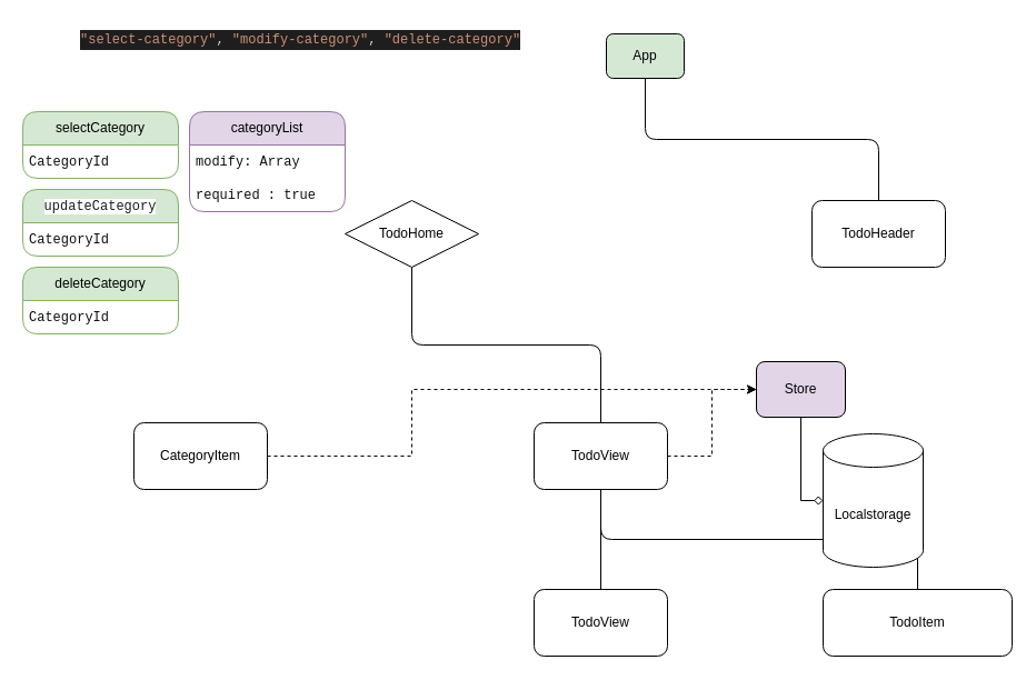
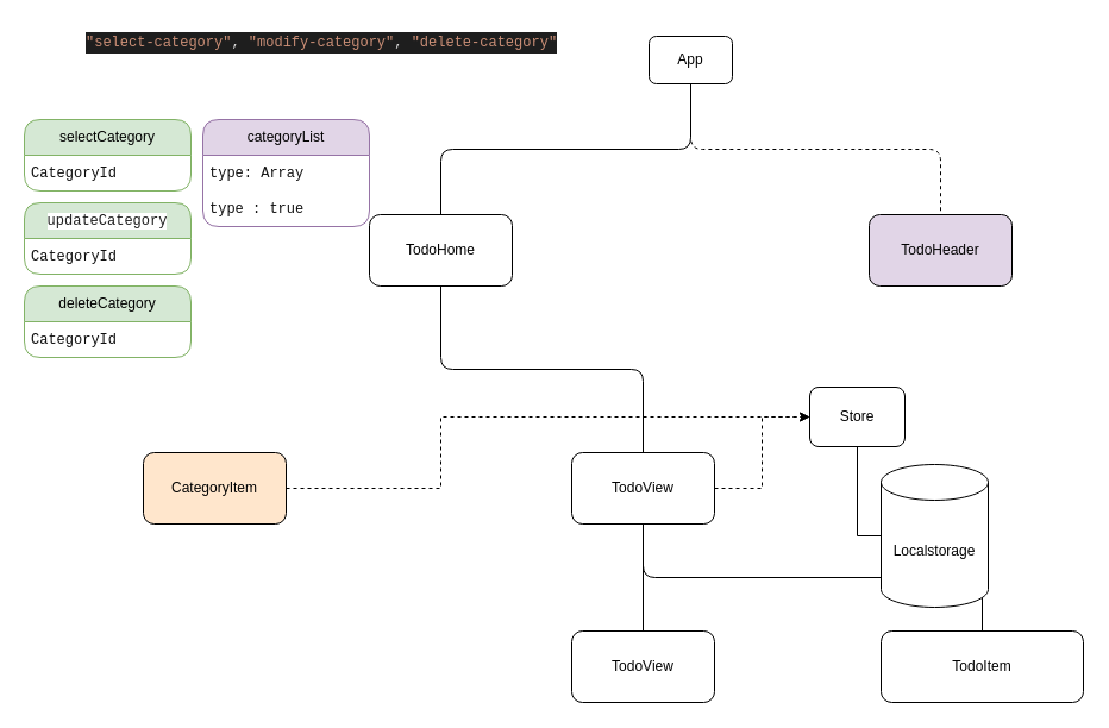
  <mxCell id="0" />
  <mxCell id="1" parent="0" />
- <mxCell id="3" style="edgeStyle=orthogonalEdgeStyle;rounded=1;orthogonalLoop=1;jettySize=auto;html=1;exitX=0.5;exitY=1;exitDx=0;exitDy=0;entryX=0.5;entryY=0;entryDx=0;entryDy=0;curved=0;endArrow=none;endFill=0;" parent="1" source="4" target="7" edge="1"><mxGeometry relative="1" as="geometry" /></mxCell>
- <mxCell id="4" value="App" style="rounded=1;whiteSpace=wrap;html=1;fillColor=#d5e8d4;" parent="1" vertex="1"><mxGeometry x="545" y="30" width="70" height="40" as="geometry" /></mxCell>
+ <mxCell id="2" style="edgeStyle=orthogonalEdgeStyle;rounded=1;orthogonalLoop=1;jettySize=auto;html=1;exitX=0.5;exitY=1;exitDx=0;exitDy=0;entryX=0.5;entryY=0;entryDx=0;entryDy=0;curved=0;endArrow=none;endFill=0;" parent="1" source="4" target="6" edge="1"><mxGeometry relative="1" as="geometry"><mxPoint x="270" y="250" as="targetPoint" /></mxGeometry></mxCell>
+ <mxCell id="3" style="edgeStyle=orthogonalEdgeStyle;rounded=1;orthogonalLoop=1;jettySize=auto;html=1;exitX=0.5;exitY=1;exitDx=0;exitDy=0;entryX=0.5;entryY=0;entryDx=0;entryDy=0;curved=0;endArrow=none;endFill=0;dashed=1;" parent="1" source="4" target="7" edge="1"><mxGeometry relative="1" as="geometry" /></mxCell>
+ <mxCell id="4" value="App" style="rounded=1;whiteSpace=wrap;html=1;" parent="1" vertex="1"><mxGeometry x="545" y="30" width="70" height="40" as="geometry" /></mxCell>
  <mxCell id="5" style="edgeStyle=orthogonalEdgeStyle;rounded=1;orthogonalLoop=1;jettySize=auto;html=1;exitX=0.5;exitY=1;exitDx=0;exitDy=0;entryX=0.5;entryY=0;entryDx=0;entryDy=0;curved=0;endArrow=none;endFill=0;" parent="1" source="6" target="13" edge="1"><mxGeometry relative="1" as="geometry" /></mxCell>
- <mxCell id="6" value="TodoHome" style="rhombus;whiteSpace=wrap;html=1;" parent="1" vertex="1"><mxGeometry x="310" y="180" width="120" height="60" as="geometry" /></mxCell>
- <mxCell id="7" value="TodoHeader" style="rounded=1;whiteSpace=wrap;html=1;" parent="1" vertex="1"><mxGeometry x="730" y="180" width="120" height="60" as="geometry" /></mxCell>
- <mxCell id="8" style="edgeStyle=orthogonalEdgeStyle;rounded=0;orthogonalLoop=1;jettySize=auto;html=1;exitX=1;exitY=0.5;exitDx=0;exitDy=0;entryX=0;entryY=0.5;entryDx=0;entryDy=0;dashed=1;endArrow=open;" edge="1" parent="1" source="9" target="16"><mxGeometry relative="1" as="geometry"><Array as="points"><mxPoint x="370" y="410" /><mxPoint x="370" y="350" /></Array></mxGeometry></mxCell>
- <mxCell id="9" value="CategoryItem" style="rounded=1;whiteSpace=wrap;html=1;" parent="1" vertex="1"><mxGeometry x="120" y="380" width="120" height="60" as="geometry" /></mxCell>
+ <mxCell id="6" value="TodoHome" style="rounded=1;whiteSpace=wrap;html=1;" parent="1" vertex="1"><mxGeometry x="310" y="180" width="120" height="60" as="geometry" /></mxCell>
+ <mxCell id="7" value="TodoHeader" style="rounded=1;whiteSpace=wrap;html=1;fillColor=#e1d5e7;" parent="1" vertex="1"><mxGeometry x="730" y="180" width="120" height="60" as="geometry" /></mxCell>
+ <mxCell id="8" style="edgeStyle=orthogonalEdgeStyle;rounded=0;orthogonalLoop=1;jettySize=auto;html=1;exitX=1;exitY=0.5;exitDx=0;exitDy=0;entryX=0;entryY=0.5;entryDx=0;entryDy=0;dashed=1;" edge="1" parent="1" source="9" target="16"><mxGeometry relative="1" as="geometry"><Array as="points"><mxPoint x="370" y="410" /><mxPoint x="370" y="350" /></Array></mxGeometry></mxCell>
+ <mxCell id="9" value="CategoryItem" style="rounded=1;whiteSpace=wrap;html=1;fillColor=#ffe6cc;" parent="1" vertex="1"><mxGeometry x="120" y="380" width="120" height="60" as="geometry" /></mxCell>
  <mxCell id="10" style="edgeStyle=orthogonalEdgeStyle;rounded=1;orthogonalLoop=1;jettySize=auto;html=1;exitX=0.5;exitY=1;exitDx=0;exitDy=0;curved=0;endArrow=none;endFill=0;" parent="1" source="13" target="14" edge="1"><mxGeometry relative="1" as="geometry" /></mxCell>
  <mxCell id="11" style="edgeStyle=orthogonalEdgeStyle;rounded=1;orthogonalLoop=1;jettySize=auto;html=1;exitX=0.5;exitY=1;exitDx=0;exitDy=0;entryX=0.5;entryY=0;entryDx=0;entryDy=0;curved=0;endArrow=none;endFill=0;" parent="1" source="13" target="15" edge="1"><mxGeometry relative="1" as="geometry" /></mxCell>
  <mxCell id="12" style="edgeStyle=orthogonalEdgeStyle;rounded=0;orthogonalLoop=1;jettySize=auto;html=1;exitX=1;exitY=0.5;exitDx=0;exitDy=0;entryX=0;entryY=0.5;entryDx=0;entryDy=0;dashed=1;" edge="1" parent="1" source="13" target="16"><mxGeometry relative="1" as="geometry" /></mxCell>
  <mxCell id="13" value="TodoView" style="rounded=1;whiteSpace=wrap;html=1;" parent="1" vertex="1"><mxGeometry x="480" y="380" width="120" height="60" as="geometry" /></mxCell>
  <mxCell id="14" value="TodoView" style="rounded=1;whiteSpace=wrap;html=1;" parent="1" vertex="1"><mxGeometry x="480" y="530" width="120" height="60" as="geometry" /></mxCell>
  <mxCell id="15" value="TodoItem" style="rounded=1;whiteSpace=wrap;html=1;" parent="1" vertex="1"><mxGeometry x="740" y="530" width="170" height="60" as="geometry" /></mxCell>
- <mxCell id="16" value="Store" style="rounded=1;whiteSpace=wrap;html=1;fillColor=#e1d5e7;" vertex="1" parent="1"><mxGeometry x="680" y="325" width="80" height="50" as="geometry" /></mxCell>
+ <mxCell id="16" value="Store" style="rounded=1;whiteSpace=wrap;html=1;" vertex="1" parent="1"><mxGeometry x="680" y="325" width="80" height="50" as="geometry" /></mxCell>
  <mxCell id="17" value="Localstorage" style="shape=cylinder3;whiteSpace=wrap;html=1;boundedLbl=1;backgroundOutline=1;size=15;" vertex="1" parent="1"><mxGeometry x="740" y="390" width="90" height="120" as="geometry" /></mxCell>
- <mxCell id="18" style="edgeStyle=orthogonalEdgeStyle;rounded=0;orthogonalLoop=1;jettySize=auto;html=1;entryX=0;entryY=0.5;entryDx=0;entryDy=0;entryPerimeter=0;endArrow=diamond;endFill=0;" edge="1" parent="1" source="16" target="17"><mxGeometry relative="1" as="geometry" /></mxCell>
+ <mxCell id="18" style="edgeStyle=orthogonalEdgeStyle;rounded=0;orthogonalLoop=1;jettySize=auto;html=1;entryX=0;entryY=0.5;entryDx=0;entryDy=0;entryPerimeter=0;endArrow=none;endFill=0;" edge="1" parent="1" source="16" target="17"><mxGeometry relative="1" as="geometry" /></mxCell>
  <mxCell id="19" value="deleteCategory" style="swimlane;fontStyle=0;childLayout=stackLayout;horizontal=1;startSize=30;horizontalStack=0;resizeParent=1;resizeParentMax=0;resizeLast=0;collapsible=1;marginBottom=0;whiteSpace=wrap;html=1;rounded=1;fillColor=#d5e8d4;strokeColor=#82b366;" vertex="1" parent="1"><mxGeometry x="20" y="240" width="140" height="60" as="geometry" /></mxCell>
  <mxCell id="20" value="&lt;div style=&quot;font-family: Menlo, Monaco, &amp;quot;Courier New&amp;quot;, monospace; line-height: 18px;&quot;&gt;&lt;font style=&quot;&quot; color=&quot;#0f0f0f&quot;&gt;CategoryId&lt;/font&gt;&lt;/div&gt;" style="text;align=left;verticalAlign=middle;spacingLeft=4;spacingRight=4;overflow=hidden;points=[[0,0.5],[1,0.5]];portConstraint=eastwest;rotatable=0;whiteSpace=wrap;html=1;" vertex="1" parent="19"><mxGeometry y="30" width="140" height="30" as="geometry" /></mxCell>
  <mxCell id="21" value="&lt;div style=&quot;color: rgb(212, 212, 212); background-color: rgb(30, 30, 30); font-family: Menlo, Monaco, &amp;quot;Courier New&amp;quot;, monospace; font-weight: normal; font-size: 12px; line-height: 18px;&quot;&gt;&lt;div&gt;&lt;span style=&quot;color: #ce9178;&quot;&gt;&quot;select-category&quot;&lt;/span&gt;&lt;span style=&quot;color: #d4d4d4;&quot;&gt;, &lt;/span&gt;&lt;span style=&quot;color: #ce9178;&quot;&gt;&quot;modify-category&quot;&lt;/span&gt;&lt;span style=&quot;color: #d4d4d4;&quot;&gt;, &lt;/span&gt;&lt;span style=&quot;color: #ce9178;&quot;&gt;&quot;delete-category&quot;&lt;/span&gt;&lt;/div&gt;&lt;/div&gt;" style="text;whiteSpace=wrap;html=1;" vertex="1" parent="1"><mxGeometry x="70" y="20" width="430" height="40" as="geometry" /></mxCell>
  <mxCell id="22" value="&lt;div style=&quot;font-family: Menlo, Monaco, &amp;quot;Courier New&amp;quot;, monospace; line-height: 18px;&quot;&gt;&lt;font style=&quot;background-color: rgb(255, 255, 255);&quot; color=&quot;#1c1c1c&quot;&gt;updateCategory&lt;/font&gt;&lt;/div&gt;" style="swimlane;fontStyle=0;childLayout=stackLayout;horizontal=1;startSize=30;horizontalStack=0;resizeParent=1;resizeParentMax=0;resizeLast=0;collapsible=1;marginBottom=0;whiteSpace=wrap;html=1;rounded=1;fillColor=#d5e8d4;strokeColor=#82b366;" vertex="1" parent="1"><mxGeometry x="20" y="170" width="140" height="60" as="geometry" /></mxCell>
  <mxCell id="23" value="&lt;div style=&quot;font-family: Menlo, Monaco, &amp;quot;Courier New&amp;quot;, monospace; line-height: 18px;&quot;&gt;&lt;font style=&quot;&quot; color=&quot;#0f0f0f&quot;&gt;CategoryId&lt;/font&gt;&lt;/div&gt;" style="text;align=left;verticalAlign=middle;spacingLeft=4;spacingRight=4;overflow=hidden;points=[[0,0.5],[1,0.5]];portConstraint=eastwest;rotatable=0;whiteSpace=wrap;html=1;" vertex="1" parent="22"><mxGeometry y="30" width="140" height="30" as="geometry" /></mxCell>
  <mxCell id="24" value="selectCategory" style="swimlane;fontStyle=0;childLayout=stackLayout;horizontal=1;startSize=30;horizontalStack=0;resizeParent=1;resizeParentMax=0;resizeLast=0;collapsible=1;marginBottom=0;whiteSpace=wrap;html=1;rounded=1;fillColor=#d5e8d4;strokeColor=#82b366;" vertex="1" parent="1"><mxGeometry x="20" y="100" width="140" height="60" as="geometry" /></mxCell>
  <mxCell id="25" value="&lt;div style=&quot;font-family: Menlo, Monaco, &amp;quot;Courier New&amp;quot;, monospace; line-height: 18px;&quot;&gt;&lt;font style=&quot;&quot; color=&quot;#0f0f0f&quot;&gt;CategoryId&lt;/font&gt;&lt;/div&gt;" style="text;align=left;verticalAlign=middle;spacingLeft=4;spacingRight=4;overflow=hidden;points=[[0,0.5],[1,0.5]];portConstraint=eastwest;rotatable=0;whiteSpace=wrap;html=1;" vertex="1" parent="24"><mxGeometry y="30" width="140" height="30" as="geometry" /></mxCell>
  <mxCell id="26" value="categoryList" style="swimlane;fontStyle=0;childLayout=stackLayout;horizontal=1;startSize=30;horizontalStack=0;resizeParent=1;resizeParentMax=0;resizeLast=0;collapsible=1;marginBottom=0;whiteSpace=wrap;html=1;rounded=1;fillColor=#e1d5e7;strokeColor=#9673a6;" vertex="1" parent="1"><mxGeometry x="170" y="100" width="140" height="90" as="geometry" /></mxCell>
- <mxCell id="27" value="&lt;div style=&quot;font-family: Menlo, Monaco, &amp;quot;Courier New&amp;quot;, monospace; line-height: 18px;&quot;&gt;&lt;font color=&quot;#0f0f0f&quot;&gt;modify: Array&lt;/font&gt;&lt;/div&gt;" style="text;align=left;verticalAlign=middle;spacingLeft=4;spacingRight=4;overflow=hidden;points=[[0,0.5],[1,0.5]];portConstraint=eastwest;rotatable=0;whiteSpace=wrap;html=1;" vertex="1" parent="26"><mxGeometry y="30" width="140" height="30" as="geometry" /></mxCell>
- <mxCell id="28" value="&lt;div style=&quot;font-family: Menlo, Monaco, &amp;quot;Courier New&amp;quot;, monospace; line-height: 18px;&quot;&gt;&lt;font color=&quot;#0f0f0f&quot;&gt;required : true&lt;/font&gt;&lt;/div&gt;" style="text;align=left;verticalAlign=middle;spacingLeft=4;spacingRight=4;overflow=hidden;points=[[0,0.5],[1,0.5]];portConstraint=eastwest;rotatable=0;whiteSpace=wrap;html=1;" vertex="1" parent="26"><mxGeometry y="60" width="140" height="30" as="geometry" /></mxCell>
+ <mxCell id="27" value="&lt;div style=&quot;font-family: Menlo, Monaco, &amp;quot;Courier New&amp;quot;, monospace; line-height: 18px;&quot;&gt;&lt;font color=&quot;#0f0f0f&quot;&gt;type: Array&lt;/font&gt;&lt;/div&gt;" style="text;align=left;verticalAlign=middle;spacingLeft=4;spacingRight=4;overflow=hidden;points=[[0,0.5],[1,0.5]];portConstraint=eastwest;rotatable=0;whiteSpace=wrap;html=1;" vertex="1" parent="26"><mxGeometry y="30" width="140" height="30" as="geometry" /></mxCell>
+ <mxCell id="28" value="&lt;div style=&quot;font-family: Menlo, Monaco, &amp;quot;Courier New&amp;quot;, monospace; line-height: 18px;&quot;&gt;&lt;font color=&quot;#0f0f0f&quot;&gt;type : true&lt;/font&gt;&lt;/div&gt;" style="text;align=left;verticalAlign=middle;spacingLeft=4;spacingRight=4;overflow=hidden;points=[[0,0.5],[1,0.5]];portConstraint=eastwest;rotatable=0;whiteSpace=wrap;html=1;" vertex="1" parent="26"><mxGeometry y="60" width="140" height="30" as="geometry" /></mxCell>
